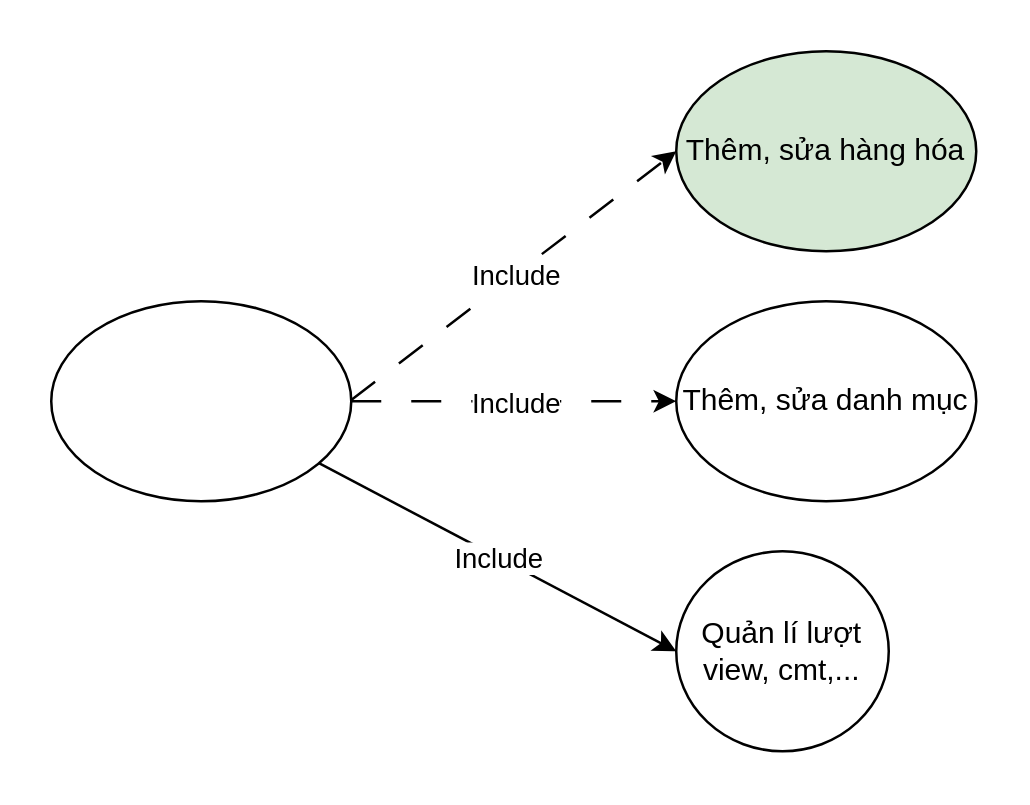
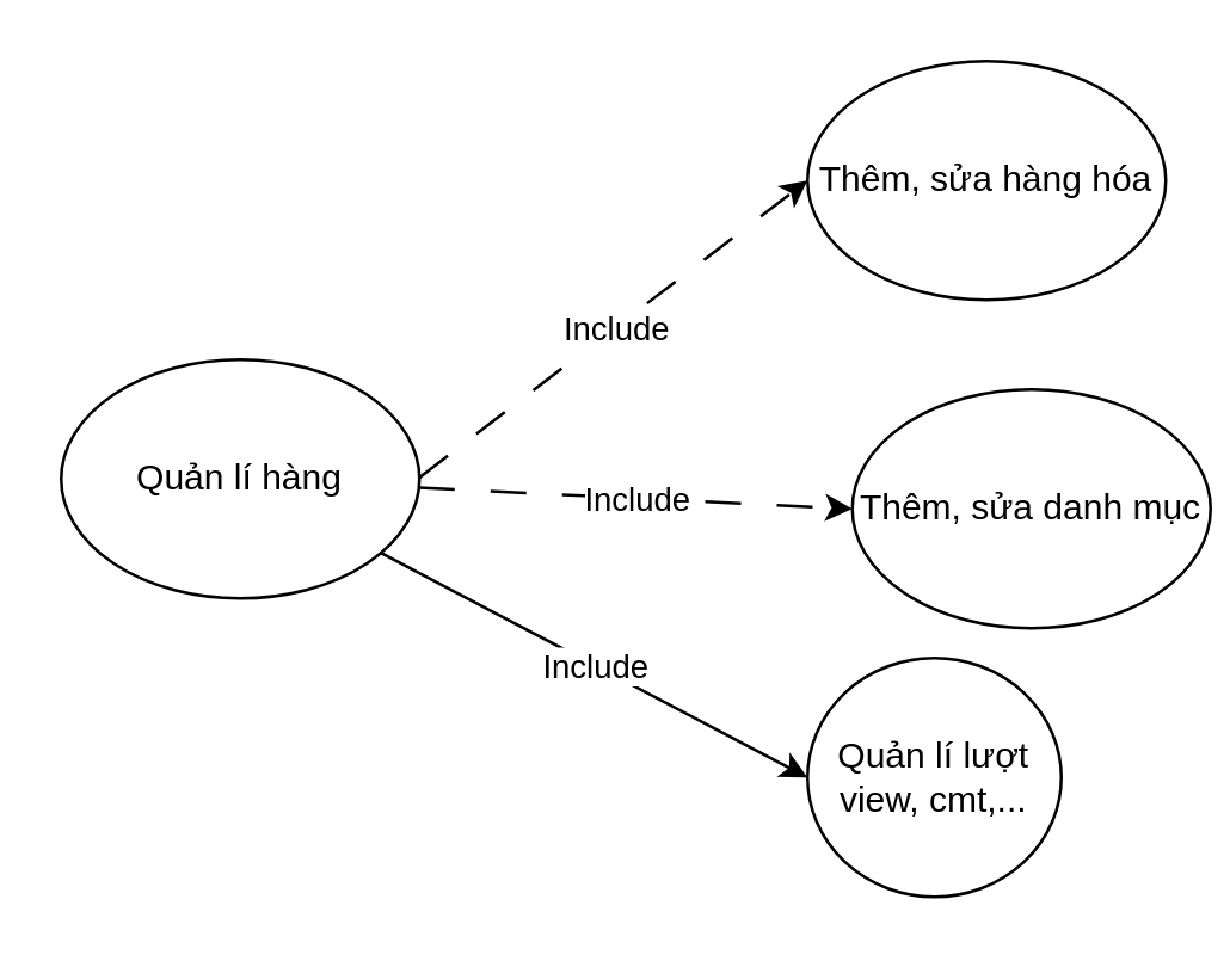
  <mxCell id="0" />
  <mxCell id="1" parent="0" />
  <mxCell id="2" value="" style="ellipse;whiteSpace=wrap;html=1;" vertex="1" parent="1"><mxGeometry x="20" y="120" width="120" height="80" as="geometry" /></mxCell>
+ <mxCell id="3" value="Quản lí hàng" style="text;html=1;align=center;verticalAlign=middle;whiteSpace=wrap;rounded=0;" vertex="1" parent="1"><mxGeometry x="40" y="140" width="80" height="40" as="geometry" /></mxCell>
  <mxCell id="4" value="" style="endArrow=classic;html=1;rounded=0;dashed=1;dashPattern=12 12;entryX=0;entryY=0.5;entryDx=0;entryDy=0;" edge="1" parent="1" target="6"><mxGeometry relative="1" as="geometry"><mxPoint x="140" y="159.5" as="sourcePoint" /><mxPoint x="270" y="100" as="targetPoint" /></mxGeometry></mxCell>
  <mxCell id="5" value="Include" style="edgeLabel;resizable=0;html=1;;align=center;verticalAlign=middle;" connectable="0" vertex="1" parent="4"><mxGeometry relative="1" as="geometry" /></mxCell>
- <mxCell id="6" value="Thêm, sửa hàng hóa" style="ellipse;whiteSpace=wrap;html=1;fillColor=#d5e8d4;" vertex="1" parent="1"><mxGeometry x="270" y="20" width="120" height="80" as="geometry" /></mxCell>
- <mxCell id="7" value="Thêm, sửa danh mục" style="ellipse;whiteSpace=wrap;html=1;" vertex="1" parent="1"><mxGeometry x="270" y="120" width="120" height="80" as="geometry" /></mxCell>
+ <mxCell id="6" value="Thêm, sửa hàng hóa" style="ellipse;whiteSpace=wrap;html=1;" vertex="1" parent="1"><mxGeometry x="270" y="20" width="120" height="80" as="geometry" /></mxCell>
+ <mxCell id="7" value="Thêm, sửa danh mục" style="ellipse;whiteSpace=wrap;html=1;" vertex="1" parent="1"><mxGeometry x="285" y="130" width="120" height="80" as="geometry" /></mxCell>
  <mxCell id="8" value="" style="endArrow=classic;html=1;rounded=0;entryX=0;entryY=0.5;entryDx=0;entryDy=0;dashed=1;dashPattern=12 12;" edge="1" parent="1" source="2" target="7"><mxGeometry relative="1" as="geometry"><mxPoint x="140" y="160" as="sourcePoint" /><mxPoint x="240" y="160" as="targetPoint" /></mxGeometry></mxCell>
  <mxCell id="9" value="Include" style="edgeLabel;resizable=0;html=1;;align=center;verticalAlign=middle;" connectable="0" vertex="1" parent="8"><mxGeometry relative="1" as="geometry" /></mxCell>
  <mxCell id="10" value="" style="endArrow=classic;html=1;rounded=0;entryX=0;entryY=0.5;entryDx=0;entryDy=0;" edge="1" parent="1" source="2" target="12"><mxGeometry relative="1" as="geometry"><mxPoint x="140" y="160" as="sourcePoint" /><mxPoint x="260" y="260" as="targetPoint" /></mxGeometry></mxCell>
  <mxCell id="11" value="Include" style="edgeLabel;resizable=0;html=1;;align=center;verticalAlign=middle;" connectable="0" vertex="1" parent="10"><mxGeometry relative="1" as="geometry" /></mxCell>
  <mxCell id="12" value="Quản lí lượt view, cmt,..." style="ellipse;whiteSpace=wrap;html=1;" vertex="1" parent="1"><mxGeometry x="270" y="220" width="85" height="80" as="geometry" /></mxCell>
